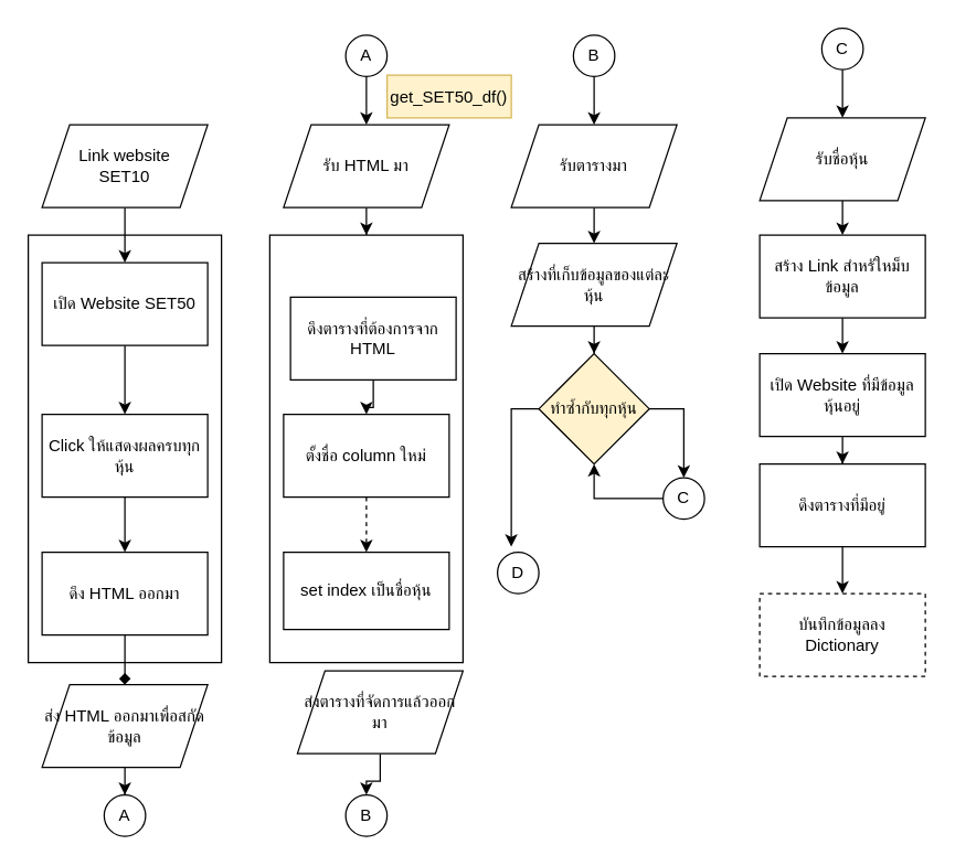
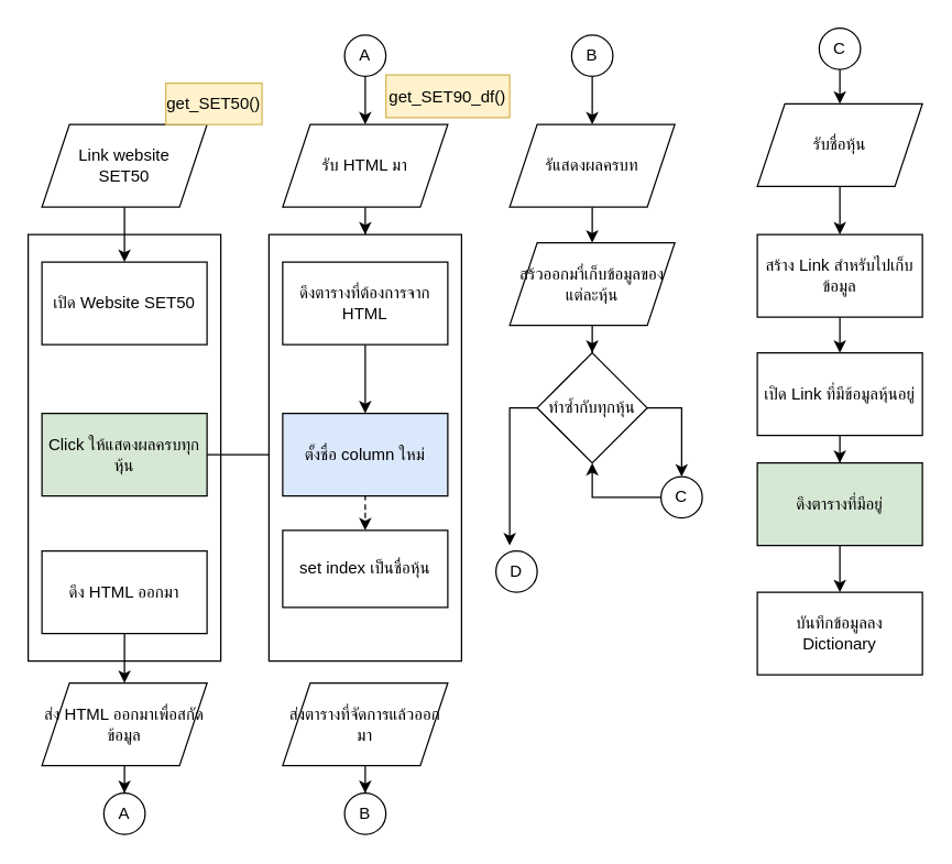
  <mxCell id="0" />
  <mxCell id="1" parent="0" />
  <mxCell id="2" value="" style="rounded=0;whiteSpace=wrap;html=1;" parent="1" vertex="1"><mxGeometry x="20" y="170" width="140" height="310" as="geometry" /></mxCell>
- <mxCell id="3" value="" style="edgeStyle=orthogonalEdgeStyle;rounded=0;orthogonalLoop=1;jettySize=auto;html=1;" parent="1" source="4" target="8" edge="1"><mxGeometry relative="1" as="geometry" /></mxCell>
  <mxCell id="4" value="เปิด Website SET50" style="rounded=0;whiteSpace=wrap;html=1;" parent="1" vertex="1"><mxGeometry x="30" y="190" width="120" height="60" as="geometry" /></mxCell>
  <mxCell id="5" value="" style="edgeStyle=orthogonalEdgeStyle;rounded=0;orthogonalLoop=1;jettySize=auto;html=1;" parent="1" source="6" target="4" edge="1"><mxGeometry relative="1" as="geometry" /></mxCell>
- <mxCell id="6" value="Link website &lt;br&gt;SET10" style="shape=parallelogram;perimeter=parallelogramPerimeter;whiteSpace=wrap;html=1;fixedSize=1;" parent="1" vertex="1"><mxGeometry x="30" y="90" width="120" height="60" as="geometry" /></mxCell>
- <mxCell id="7" value="" style="edgeStyle=orthogonalEdgeStyle;rounded=0;orthogonalLoop=1;jettySize=auto;html=1;" parent="1" source="8" target="10" edge="1"><mxGeometry relative="1" as="geometry" /></mxCell>
- <mxCell id="8" value="Click ให้แสดงผลครบทุกหุ้น" style="whiteSpace=wrap;html=1;rounded=0;" parent="1" vertex="1"><mxGeometry x="30" y="300" width="120" height="60" as="geometry" /></mxCell>
- <mxCell id="9" value="" style="edgeStyle=orthogonalEdgeStyle;rounded=0;orthogonalLoop=1;jettySize=auto;html=1;entryX=0.5;entryY=0;entryDx=0;entryDy=0;endArrow=diamond;" parent="1" source="10" target="12" edge="1"><mxGeometry relative="1" as="geometry"><mxPoint x="90" y="500" as="targetPoint" /></mxGeometry></mxCell>
+ <mxCell id="6" value="Link website &lt;br&gt;SET50" style="shape=parallelogram;perimeter=parallelogramPerimeter;whiteSpace=wrap;html=1;fixedSize=1;" parent="1" vertex="1"><mxGeometry x="30" y="90" width="120" height="60" as="geometry" /></mxCell>
+ <mxCell id="7" value="" style="edgeStyle=orthogonalEdgeStyle;rounded=0;orthogonalLoop=1;jettySize=auto;html=1;" parent="1" source="8" target="22" edge="1"><mxGeometry relative="1" as="geometry" /></mxCell>
+ <mxCell id="8" value="Click ให้แสดงผลครบทุกหุ้น" style="whiteSpace=wrap;html=1;rounded=0;fillColor=#d5e8d4;" parent="1" vertex="1"><mxGeometry x="30" y="300" width="120" height="60" as="geometry" /></mxCell>
+ <mxCell id="9" value="" style="edgeStyle=orthogonalEdgeStyle;rounded=0;orthogonalLoop=1;jettySize=auto;html=1;entryX=0.5;entryY=0;entryDx=0;entryDy=0;" parent="1" source="10" target="12" edge="1"><mxGeometry relative="1" as="geometry"><mxPoint x="90" y="500" as="targetPoint" /></mxGeometry></mxCell>
  <mxCell id="10" value="ดึง HTML ออกมา" style="whiteSpace=wrap;html=1;rounded=0;" parent="1" vertex="1"><mxGeometry x="30" y="400" width="120" height="60" as="geometry" /></mxCell>
  <mxCell id="11" value="" style="edgeStyle=orthogonalEdgeStyle;rounded=0;orthogonalLoop=1;jettySize=auto;html=1;" parent="1" source="12" target="13" edge="1"><mxGeometry relative="1" as="geometry" /></mxCell>
  <mxCell id="12" value="ส่ง HTML ออกมาเพื่อสกัดข้อมูล" style="shape=parallelogram;perimeter=parallelogramPerimeter;whiteSpace=wrap;html=1;fixedSize=1;rounded=0;" parent="1" vertex="1"><mxGeometry x="30" y="496" width="120" height="60" as="geometry" /></mxCell>
  <mxCell id="13" value="A" style="ellipse;whiteSpace=wrap;html=1;aspect=fixed;" parent="1" vertex="1"><mxGeometry x="75" y="576" width="30" height="30" as="geometry" /></mxCell>
  <mxCell id="14" value="" style="edgeStyle=orthogonalEdgeStyle;rounded=0;orthogonalLoop=1;jettySize=auto;html=1;" parent="1" source="15" target="17" edge="1"><mxGeometry relative="1" as="geometry" /></mxCell>
  <mxCell id="15" value="A" style="ellipse;whiteSpace=wrap;html=1;aspect=fixed;" parent="1" vertex="1"><mxGeometry x="250" y="25" width="30" height="30" as="geometry" /></mxCell>
  <mxCell id="16" value="" style="edgeStyle=orthogonalEdgeStyle;rounded=0;orthogonalLoop=1;jettySize=auto;html=1;entryX=0.5;entryY=0;entryDx=0;entryDy=0;" parent="1" source="17" target="18" edge="1"><mxGeometry relative="1" as="geometry" /></mxCell>
  <mxCell id="17" value="รับ HTML มา" style="shape=parallelogram;perimeter=parallelogramPerimeter;whiteSpace=wrap;html=1;fixedSize=1;" parent="1" vertex="1"><mxGeometry x="205" y="90" width="120" height="60" as="geometry" /></mxCell>
  <mxCell id="18" value="" style="rounded=0;whiteSpace=wrap;html=1;" parent="1" vertex="1"><mxGeometry x="195" y="170" width="140" height="310" as="geometry" /></mxCell>
  <mxCell id="19" value="" style="edgeStyle=orthogonalEdgeStyle;rounded=0;orthogonalLoop=1;jettySize=auto;html=1;" parent="1" source="20" target="22" edge="1"><mxGeometry relative="1" as="geometry" /></mxCell>
- <mxCell id="20" value="ดึงตารางที่ต้องการจาก HTML" style="rounded=0;whiteSpace=wrap;html=1;" parent="1" vertex="1"><mxGeometry x="210" y="215" width="120" height="60" as="geometry" /></mxCell>
+ <mxCell id="20" value="ดึงตารางที่ต้องการจาก HTML" style="rounded=0;whiteSpace=wrap;html=1;" parent="1" vertex="1"><mxGeometry x="205" y="190" width="120" height="60" as="geometry" /></mxCell>
  <mxCell id="21" value="" style="edgeStyle=orthogonalEdgeStyle;rounded=0;orthogonalLoop=1;jettySize=auto;html=1;dashed=1;" parent="1" source="22" target="23" edge="1"><mxGeometry relative="1" as="geometry" /></mxCell>
- <mxCell id="22" value="ตั้งชื่อ column ใหม่" style="whiteSpace=wrap;html=1;rounded=0;" parent="1" vertex="1"><mxGeometry x="205" y="300" width="120" height="60" as="geometry" /></mxCell>
- <mxCell id="23" value="set index เป็นชื่อหุ้น" style="whiteSpace=wrap;html=1;rounded=0;" parent="1" vertex="1"><mxGeometry x="205" y="400" width="120" height="56" as="geometry" /></mxCell>
+ <mxCell id="22" value="ตั้งชื่อ column ใหม่" style="whiteSpace=wrap;html=1;rounded=0;fillColor=#dae8fc;" parent="1" vertex="1"><mxGeometry x="205" y="300" width="120" height="60" as="geometry" /></mxCell>
+ <mxCell id="23" value="set index เป็นชื่อหุ้น" style="whiteSpace=wrap;html=1;rounded=0;" parent="1" vertex="1"><mxGeometry x="205" y="385" width="120" height="56" as="geometry" /></mxCell>
  <mxCell id="24" value="" style="edgeStyle=orthogonalEdgeStyle;rounded=0;orthogonalLoop=1;jettySize=auto;html=1;" parent="1" source="26" target="25" edge="1"><mxGeometry relative="1" as="geometry" /></mxCell>
  <mxCell id="25" value="B" style="ellipse;whiteSpace=wrap;html=1;aspect=fixed;" parent="1" vertex="1"><mxGeometry x="250" y="576" width="30" height="30" as="geometry" /></mxCell>
- <mxCell id="26" value="ส่งตารางที่จัดการแล้วออกมา" style="shape=parallelogram;perimeter=parallelogramPerimeter;whiteSpace=wrap;html=1;fixedSize=1;rounded=0;" parent="1" vertex="1"><mxGeometry x="215" y="486" width="120" height="60" as="geometry" /></mxCell>
+ <mxCell id="26" value="ส่งตารางที่จัดการแล้วออกมา" style="shape=parallelogram;perimeter=parallelogramPerimeter;whiteSpace=wrap;html=1;fixedSize=1;rounded=0;" parent="1" vertex="1"><mxGeometry x="205" y="496" width="120" height="60" as="geometry" /></mxCell>
  <mxCell id="27" value="" style="edgeStyle=orthogonalEdgeStyle;rounded=0;orthogonalLoop=1;jettySize=auto;html=1;" parent="1" source="28" target="30" edge="1"><mxGeometry relative="1" as="geometry" /></mxCell>
  <mxCell id="28" value="B" style="ellipse;whiteSpace=wrap;html=1;aspect=fixed;" parent="1" vertex="1"><mxGeometry x="415" y="25" width="30" height="30" as="geometry" /></mxCell>
  <mxCell id="29" value="" style="edgeStyle=orthogonalEdgeStyle;rounded=0;orthogonalLoop=1;jettySize=auto;html=1;" parent="1" source="30" target="45" edge="1"><mxGeometry relative="1" as="geometry"><mxPoint x="430" y="206" as="targetPoint" /><Array as="points"><mxPoint x="430" y="196" /><mxPoint x="430" y="196" /></Array></mxGeometry></mxCell>
- <mxCell id="30" value="รับตารางมา" style="shape=parallelogram;perimeter=parallelogramPerimeter;whiteSpace=wrap;html=1;fixedSize=1;" parent="1" vertex="1"><mxGeometry x="370" y="90" width="120" height="60" as="geometry" /></mxCell>
+ <mxCell id="30" value="รัแสดงผลครบท" style="shape=parallelogram;perimeter=parallelogramPerimeter;whiteSpace=wrap;html=1;fixedSize=1;" parent="1" vertex="1"><mxGeometry x="370" y="90" width="120" height="60" as="geometry" /></mxCell>
  <mxCell id="31" value="" style="edgeStyle=orthogonalEdgeStyle;rounded=0;orthogonalLoop=1;jettySize=auto;html=1;entryX=0;entryY=0.5;entryDx=0;entryDy=0;" parent="1" source="33" target="35" edge="1"><mxGeometry relative="1" as="geometry"><mxPoint x="550" y="223" as="targetPoint" /></mxGeometry></mxCell>
  <mxCell id="32" value="" style="edgeStyle=orthogonalEdgeStyle;rounded=0;orthogonalLoop=1;jettySize=auto;html=1;" parent="1" source="33" edge="1"><mxGeometry relative="1" as="geometry"><mxPoint x="370" y="396" as="targetPoint" /></mxGeometry></mxCell>
- <mxCell id="33" value="ทำซ้ำกับทุกหุ้น" style="rhombus;whiteSpace=wrap;html=1;fillColor=#fff2cc;" parent="1" vertex="1"><mxGeometry x="390" y="256" width="80" height="80" as="geometry" /></mxCell>
+ <mxCell id="33" value="ทำซ้ำกับทุกหุ้น" style="rhombus;whiteSpace=wrap;html=1;" parent="1" vertex="1"><mxGeometry x="390" y="256" width="80" height="80" as="geometry" /></mxCell>
  <mxCell id="34" value="" style="edgeStyle=orthogonalEdgeStyle;rounded=0;orthogonalLoop=1;jettySize=auto;html=1;" parent="1" source="35" target="33" edge="1"><mxGeometry relative="1" as="geometry" /></mxCell>
  <mxCell id="35" value="C" style="ellipse;whiteSpace=wrap;html=1;aspect=fixed;direction=south;" parent="1" vertex="1"><mxGeometry x="480" y="346" width="30" height="30" as="geometry" /></mxCell>
  <mxCell id="36" value="" style="edgeStyle=orthogonalEdgeStyle;rounded=0;orthogonalLoop=1;jettySize=auto;html=1;" parent="1" source="37" target="39" edge="1"><mxGeometry relative="1" as="geometry" /></mxCell>
  <mxCell id="37" value="C" style="ellipse;whiteSpace=wrap;html=1;aspect=fixed;" parent="1" vertex="1"><mxGeometry x="595" y="20" width="30" height="30" as="geometry" /></mxCell>
  <mxCell id="38" value="" style="edgeStyle=orthogonalEdgeStyle;rounded=0;orthogonalLoop=1;jettySize=auto;html=1;" parent="1" source="39" target="41" edge="1"><mxGeometry relative="1" as="geometry" /></mxCell>
- <mxCell id="39" value="รับชื่อหุ้น" style="shape=parallelogram;perimeter=parallelogramPerimeter;whiteSpace=wrap;html=1;fixedSize=1;" parent="1" vertex="1"><mxGeometry x="550" y="85" width="120" height="60" as="geometry" /></mxCell>
+ <mxCell id="39" value="รับชื่อหุ้น" style="shape=parallelogram;perimeter=parallelogramPerimeter;whiteSpace=wrap;html=1;fixedSize=1;" parent="1" vertex="1"><mxGeometry x="550" y="75" width="120" height="60" as="geometry" /></mxCell>
  <mxCell id="40" value="" style="edgeStyle=orthogonalEdgeStyle;rounded=0;orthogonalLoop=1;jettySize=auto;html=1;" parent="1" source="41" target="43" edge="1"><mxGeometry relative="1" as="geometry" /></mxCell>
- <mxCell id="41" value="สร้าง Link สำหรัใหม็บข้อมูล" style="whiteSpace=wrap;html=1;" parent="1" vertex="1"><mxGeometry x="550" y="170" width="120" height="60" as="geometry" /></mxCell>
+ <mxCell id="41" value="สร้าง Link สำหรับไปเก็บข้อมูล" style="whiteSpace=wrap;html=1;" parent="1" vertex="1"><mxGeometry x="550" y="170" width="120" height="60" as="geometry" /></mxCell>
  <mxCell id="42" value="" style="edgeStyle=orthogonalEdgeStyle;rounded=0;orthogonalLoop=1;jettySize=auto;html=1;" parent="1" source="43" target="48" edge="1"><mxGeometry relative="1" as="geometry" /></mxCell>
- <mxCell id="43" value="เปิด Website ที่มีข้อมูลหุ้นอยู่" style="whiteSpace=wrap;html=1;" parent="1" vertex="1"><mxGeometry x="550" y="256" width="120" height="60" as="geometry" /></mxCell>
+ <mxCell id="43" value="เปิด Link ที่มีข้อมูลหุ้นอยู่" style="whiteSpace=wrap;html=1;" parent="1" vertex="1"><mxGeometry x="550" y="256" width="120" height="60" as="geometry" /></mxCell>
  <mxCell id="44" value="" style="edgeStyle=orthogonalEdgeStyle;rounded=0;orthogonalLoop=1;jettySize=auto;html=1;" parent="1" source="45" target="33" edge="1"><mxGeometry relative="1" as="geometry" /></mxCell>
- <mxCell id="45" value="สร้างที่เก็บข้อมูลของแต่ละหุ้น" style="shape=parallelogram;perimeter=parallelogramPerimeter;whiteSpace=wrap;html=1;fixedSize=1;" parent="1" vertex="1"><mxGeometry x="370" y="176" width="120" height="60" as="geometry" /></mxCell>
+ <mxCell id="45" value="สร้วออกมาี่เก็บข้อมูลของแต่ละหุ้น" style="shape=parallelogram;perimeter=parallelogramPerimeter;whiteSpace=wrap;html=1;fixedSize=1;" parent="1" vertex="1"><mxGeometry x="370" y="176" width="120" height="60" as="geometry" /></mxCell>
  <mxCell id="46" value="D" style="ellipse;whiteSpace=wrap;html=1;aspect=fixed;direction=south;" parent="1" vertex="1"><mxGeometry x="360" y="400" width="30" height="30" as="geometry" /></mxCell>
  <mxCell id="47" value="" style="edgeStyle=orthogonalEdgeStyle;rounded=0;orthogonalLoop=1;jettySize=auto;html=1;" parent="1" source="48" target="49" edge="1"><mxGeometry relative="1" as="geometry" /></mxCell>
- <mxCell id="48" value="ดึงตารางที่มีอยู่" style="whiteSpace=wrap;html=1;" parent="1" vertex="1"><mxGeometry x="550" y="336" width="120" height="60" as="geometry" /></mxCell>
- <mxCell id="49" value="บันทึกข้อมูลลง Dictionary" style="whiteSpace=wrap;html=1;dashed=1;" parent="1" vertex="1"><mxGeometry x="550" y="430" width="120" height="60" as="geometry" /></mxCell>
- <mxCell id="51" value="get_SET50_df()" style="text;html=1;strokeColor=#d6b656;fillColor=#fff2cc;align=center;verticalAlign=middle;whiteSpace=wrap;rounded=0;" vertex="1" parent="1"><mxGeometry x="280" y="54" width="90" height="31" as="geometry" /></mxCell>
+ <mxCell id="48" value="ดึงตารางที่มีอยู่" style="whiteSpace=wrap;html=1;fillColor=#d5e8d4;" parent="1" vertex="1"><mxGeometry x="550" y="336" width="120" height="60" as="geometry" /></mxCell>
+ <mxCell id="49" value="บันทึกข้อมูลลง Dictionary" style="whiteSpace=wrap;html=1;" parent="1" vertex="1"><mxGeometry x="550" y="430" width="120" height="60" as="geometry" /></mxCell>
+ <mxCell id="50" value="get_SET50()" style="text;html=1;strokeColor=#d6b656;fillColor=#fff2cc;align=center;verticalAlign=middle;whiteSpace=wrap;rounded=0;" vertex="1" parent="1"><mxGeometry x="120" y="60" width="70" height="30" as="geometry" /></mxCell>
+ <mxCell id="51" value="get_SET90_df()" style="text;html=1;strokeColor=#d6b656;fillColor=#fff2cc;align=center;verticalAlign=middle;whiteSpace=wrap;rounded=0;" vertex="1" parent="1"><mxGeometry x="280" y="54" width="90" height="31" as="geometry" /></mxCell>
